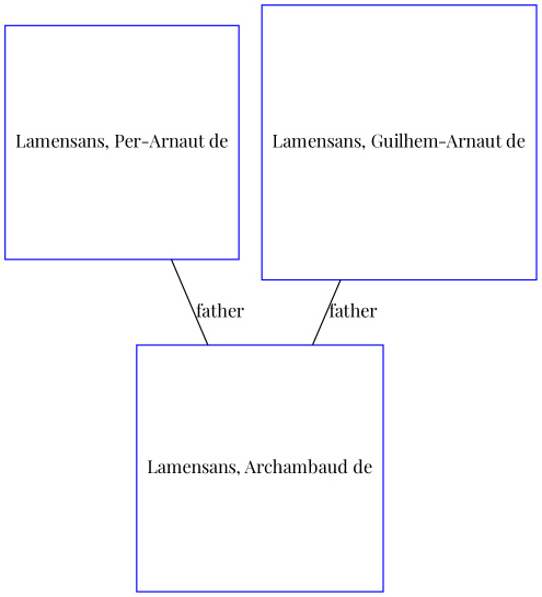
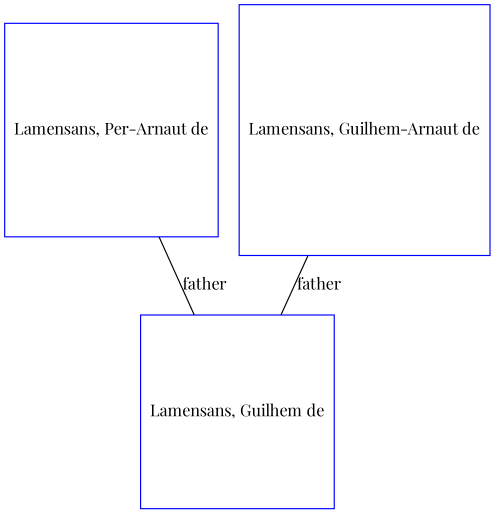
  digraph {
    fontname="Playfair Display"
    node [color=blue fontname="Playfair Display" regular=1 shape=box]
    edge [arrowsize=0.0 dir=none fontname="Playfair Display"]
    n1 [label="Lamensans, Per-Arnaut de"]
-   n2 [label="Lamensans, Archambaud de"]
+   n2 [label="Lamensans, Guilhem de"]
    n3 [label="Lamensans, Guilhem-Arnaut de"]
    n1 -> n2 [label=father]
    n3 -> n2 [label=father]
  }
